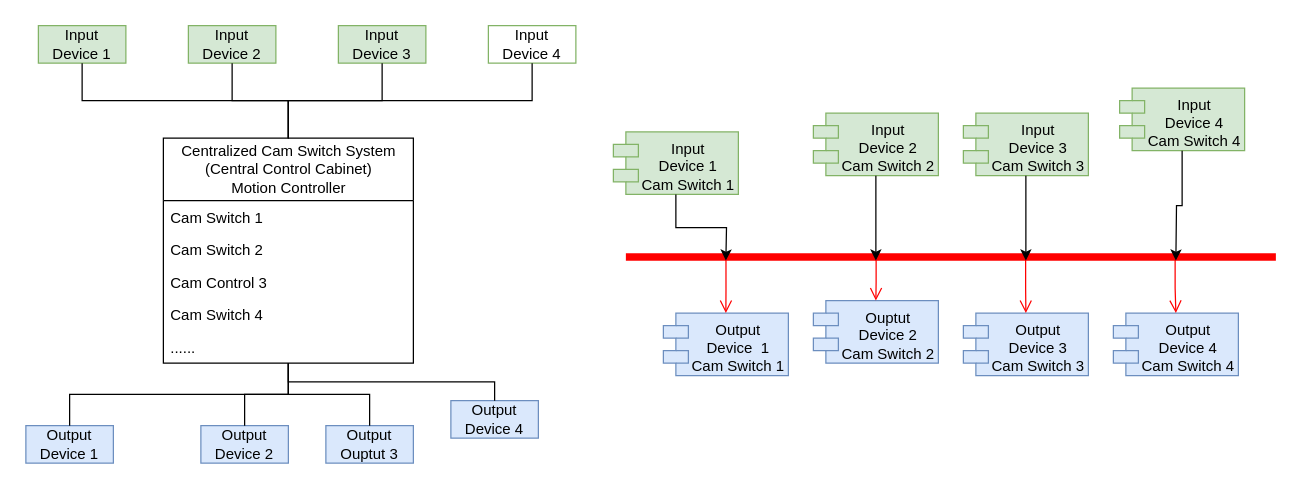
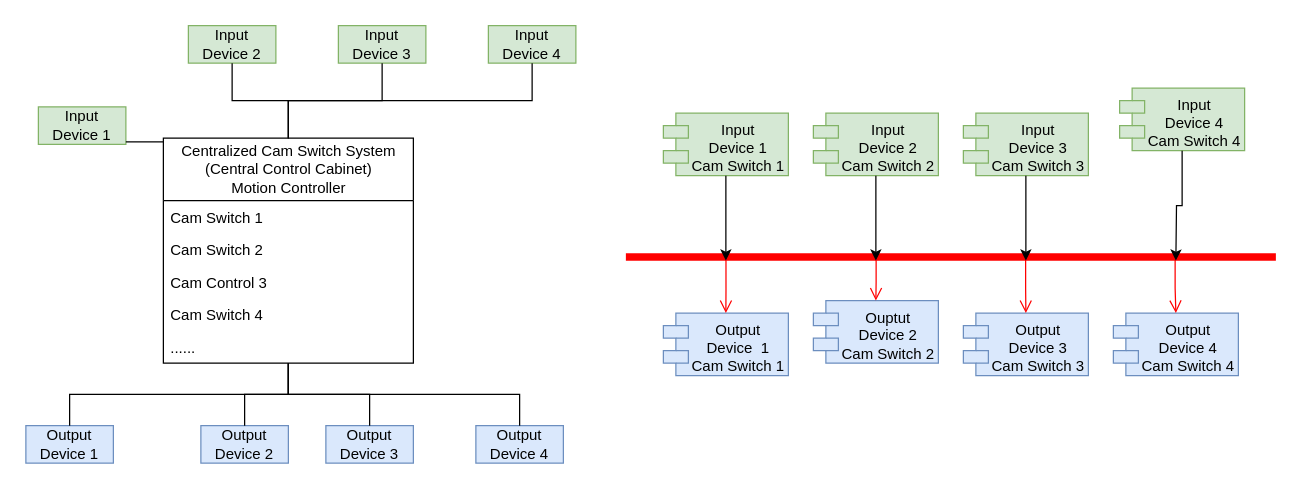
  <mxCell id="0" />
  <mxCell id="1" parent="0" />
  <mxCell id="2" value="Centralized Cam Switch System&lt;br&gt;(Central Control Cabinet)&lt;br&gt;Motion Controller" style="swimlane;fontStyle=0;childLayout=stackLayout;horizontal=1;startSize=50;fillColor=none;horizontalStack=0;resizeParent=1;resizeParentMax=0;resizeLast=0;collapsible=1;marginBottom=0;html=1;" vertex="1" parent="1"><mxGeometry x="130" y="110" width="200" height="180" as="geometry" /></mxCell>
  <mxCell id="3" value="Cam Switch 1" style="text;strokeColor=none;fillColor=none;align=left;verticalAlign=top;spacingLeft=4;spacingRight=4;overflow=hidden;rotatable=0;points=[[0,0.5],[1,0.5]];portConstraint=eastwest;whiteSpace=wrap;html=1;" vertex="1" parent="2"><mxGeometry y="50" width="200" height="26" as="geometry" /></mxCell>
  <mxCell id="4" value="Cam Switch&amp;nbsp;2" style="text;strokeColor=none;fillColor=none;align=left;verticalAlign=top;spacingLeft=4;spacingRight=4;overflow=hidden;rotatable=0;points=[[0,0.5],[1,0.5]];portConstraint=eastwest;whiteSpace=wrap;html=1;" vertex="1" parent="2"><mxGeometry y="76" width="200" height="26" as="geometry" /></mxCell>
  <mxCell id="5" value="Cam Control&amp;nbsp;3" style="text;strokeColor=none;fillColor=none;align=left;verticalAlign=top;spacingLeft=4;spacingRight=4;overflow=hidden;rotatable=0;points=[[0,0.5],[1,0.5]];portConstraint=eastwest;whiteSpace=wrap;html=1;" vertex="1" parent="2"><mxGeometry y="102" width="200" height="26" as="geometry" /></mxCell>
  <mxCell id="6" value="Cam Switch&amp;nbsp;4" style="text;strokeColor=none;fillColor=none;align=left;verticalAlign=top;spacingLeft=4;spacingRight=4;overflow=hidden;rotatable=0;points=[[0,0.5],[1,0.5]];portConstraint=eastwest;whiteSpace=wrap;html=1;" vertex="1" parent="2"><mxGeometry y="128" width="200" height="26" as="geometry" /></mxCell>
  <mxCell id="7" value="......" style="text;strokeColor=none;fillColor=none;align=left;verticalAlign=top;spacingLeft=4;spacingRight=4;overflow=hidden;rotatable=0;points=[[0,0.5],[1,0.5]];portConstraint=eastwest;whiteSpace=wrap;html=1;" vertex="1" parent="2"><mxGeometry y="154" width="200" height="26" as="geometry" /></mxCell>
  <mxCell id="8" value="Output&lt;br&gt;Device 1" style="whiteSpace=wrap;html=1;align=center;verticalAlign=middle;treeFolding=1;treeMoving=1;newEdgeStyle={&quot;edgeStyle&quot;:&quot;elbowEdgeStyle&quot;,&quot;startArrow&quot;:&quot;none&quot;,&quot;endArrow&quot;:&quot;none&quot;};fillColor=#dae8fc;strokeColor=#6c8ebf;" vertex="1" parent="1"><mxGeometry x="20" y="340" width="70" height="30" as="geometry" /></mxCell>
  <mxCell id="9" value="" style="edgeStyle=elbowEdgeStyle;elbow=vertical;sourcePerimeterSpacing=0;targetPerimeterSpacing=0;startArrow=none;endArrow=none;rounded=0;curved=0;" edge="1" target="8" parent="1" source="2"><mxGeometry relative="1" as="geometry"><mxPoint x="310" y="300" as="sourcePoint" /></mxGeometry></mxCell>
  <mxCell id="10" value="Output&lt;br&gt;Device 2" style="whiteSpace=wrap;html=1;align=center;verticalAlign=middle;treeFolding=1;treeMoving=1;newEdgeStyle={&quot;edgeStyle&quot;:&quot;elbowEdgeStyle&quot;,&quot;startArrow&quot;:&quot;none&quot;,&quot;endArrow&quot;:&quot;none&quot;};fillColor=#dae8fc;strokeColor=#6c8ebf;" vertex="1" parent="1"><mxGeometry x="160" y="340" width="70" height="30" as="geometry" /></mxCell>
  <mxCell id="11" value="" style="edgeStyle=elbowEdgeStyle;elbow=vertical;sourcePerimeterSpacing=0;targetPerimeterSpacing=0;startArrow=none;endArrow=none;rounded=0;curved=0;" edge="1" target="10" parent="1" source="2"><mxGeometry relative="1" as="geometry"><mxPoint x="160" y="305" as="sourcePoint" /></mxGeometry></mxCell>
- <mxCell id="12" value="Output&lt;br&gt;Ouptut 3" style="whiteSpace=wrap;html=1;align=center;verticalAlign=middle;treeFolding=1;treeMoving=1;newEdgeStyle={&quot;edgeStyle&quot;:&quot;elbowEdgeStyle&quot;,&quot;startArrow&quot;:&quot;none&quot;,&quot;endArrow&quot;:&quot;none&quot;};fillColor=#dae8fc;strokeColor=#6c8ebf;" vertex="1" parent="1"><mxGeometry x="260" y="340" width="70" height="30" as="geometry" /></mxCell>
+ <mxCell id="12" value="Output&lt;br&gt;Device 3" style="whiteSpace=wrap;html=1;align=center;verticalAlign=middle;treeFolding=1;treeMoving=1;newEdgeStyle={&quot;edgeStyle&quot;:&quot;elbowEdgeStyle&quot;,&quot;startArrow&quot;:&quot;none&quot;,&quot;endArrow&quot;:&quot;none&quot;};fillColor=#dae8fc;strokeColor=#6c8ebf;" vertex="1" parent="1"><mxGeometry x="260" y="340" width="70" height="30" as="geometry" /></mxCell>
  <mxCell id="13" value="" style="edgeStyle=elbowEdgeStyle;elbow=vertical;sourcePerimeterSpacing=0;targetPerimeterSpacing=0;startArrow=none;endArrow=none;rounded=0;curved=0;" edge="1" parent="1" target="12" source="2"><mxGeometry relative="1" as="geometry"><mxPoint x="480" y="286" as="sourcePoint" /></mxGeometry></mxCell>
- <mxCell id="14" value="Output&lt;br&gt;Device 4" style="whiteSpace=wrap;html=1;align=center;verticalAlign=middle;treeFolding=1;treeMoving=1;newEdgeStyle={&quot;edgeStyle&quot;:&quot;elbowEdgeStyle&quot;,&quot;startArrow&quot;:&quot;none&quot;,&quot;endArrow&quot;:&quot;none&quot;};fillColor=#dae8fc;strokeColor=#6c8ebf;" vertex="1" parent="1"><mxGeometry x="360" y="320" width="70" height="30" as="geometry" /></mxCell>
+ <mxCell id="14" value="Output&lt;br&gt;Device 4" style="whiteSpace=wrap;html=1;align=center;verticalAlign=middle;treeFolding=1;treeMoving=1;newEdgeStyle={&quot;edgeStyle&quot;:&quot;elbowEdgeStyle&quot;,&quot;startArrow&quot;:&quot;none&quot;,&quot;endArrow&quot;:&quot;none&quot;};fillColor=#dae8fc;strokeColor=#6c8ebf;" vertex="1" parent="1"><mxGeometry x="380" y="340" width="70" height="30" as="geometry" /></mxCell>
  <mxCell id="15" value="" style="edgeStyle=elbowEdgeStyle;elbow=vertical;sourcePerimeterSpacing=0;targetPerimeterSpacing=0;startArrow=none;endArrow=none;rounded=0;curved=0;" edge="1" parent="1" target="14" source="2"><mxGeometry relative="1" as="geometry"><mxPoint x="600" y="286" as="sourcePoint" /></mxGeometry></mxCell>
  <mxCell id="16" value="Output&lt;br&gt;Device&amp;nbsp; 1&lt;br&gt;Cam Switch 1" style="shape=module;align=left;spacingLeft=20;align=center;verticalAlign=top;whiteSpace=wrap;html=1;fillColor=#dae8fc;strokeColor=#6c8ebf;" vertex="1" parent="1"><mxGeometry x="530" y="250" width="100" height="50" as="geometry" /></mxCell>
  <mxCell id="17" value="" style="shape=line;html=1;strokeWidth=6;strokeColor=#ff0000;" vertex="1" parent="1"><mxGeometry x="500" y="200" width="520" height="10" as="geometry" /></mxCell>
  <mxCell id="18" value="" style="edgeStyle=orthogonalEdgeStyle;html=1;verticalAlign=bottom;endArrow=open;endSize=8;strokeColor=#ff0000;rounded=0;exitX=0.154;exitY=0.583;exitDx=0;exitDy=0;exitPerimeter=0;" edge="1" source="17" parent="1" target="16"><mxGeometry relative="1" as="geometry"><mxPoint x="540" y="450" as="targetPoint" /><mxPoint x="610" y="220" as="sourcePoint" /></mxGeometry></mxCell>
- <mxCell id="19" value="Input&lt;br&gt;Device 1&lt;br&gt;Cam Switch 1" style="shape=module;align=left;spacingLeft=20;align=center;verticalAlign=top;whiteSpace=wrap;html=1;fillColor=#d5e8d4;strokeColor=#82b366;" vertex="1" parent="1"><mxGeometry x="490" y="105" width="100" height="50" as="geometry" /></mxCell>
+ <mxCell id="19" value="Input&lt;br&gt;Device 1&lt;br&gt;Cam Switch 1" style="shape=module;align=left;spacingLeft=20;align=center;verticalAlign=top;whiteSpace=wrap;html=1;fillColor=#d5e8d4;strokeColor=#82b366;" vertex="1" parent="1"><mxGeometry x="530" y="90" width="100" height="50" as="geometry" /></mxCell>
  <mxCell id="20" value="Ouptut &lt;br&gt;Device 2&lt;br&gt;Cam Switch 2" style="shape=module;align=left;spacingLeft=20;align=center;verticalAlign=top;whiteSpace=wrap;html=1;fillColor=#dae8fc;strokeColor=#6c8ebf;" vertex="1" parent="1"><mxGeometry x="650" y="240" width="100" height="50" as="geometry" /></mxCell>
  <mxCell id="21" value="" style="edgeStyle=orthogonalEdgeStyle;html=1;verticalAlign=bottom;endArrow=open;endSize=8;strokeColor=#ff0000;rounded=0;exitX=0.385;exitY=0.417;exitDx=0;exitDy=0;exitPerimeter=0;" edge="1" parent="1" target="20" source="17"><mxGeometry relative="1" as="geometry"><mxPoint x="650" y="450" as="targetPoint" /><mxPoint x="700" y="230" as="sourcePoint" /></mxGeometry></mxCell>
- <mxCell id="22" value="Input&lt;br&gt;Device 1" style="whiteSpace=wrap;html=1;align=center;verticalAlign=middle;treeFolding=1;treeMoving=1;newEdgeStyle={&quot;edgeStyle&quot;:&quot;elbowEdgeStyle&quot;,&quot;startArrow&quot;:&quot;none&quot;,&quot;endArrow&quot;:&quot;none&quot;};fillColor=#d5e8d4;strokeColor=#82b366;" vertex="1" parent="1"><mxGeometry x="30" y="20" width="70" height="30" as="geometry" /></mxCell>
+ <mxCell id="22" value="Input&lt;br&gt;Device 1" style="whiteSpace=wrap;html=1;align=center;verticalAlign=middle;treeFolding=1;treeMoving=1;newEdgeStyle={&quot;edgeStyle&quot;:&quot;elbowEdgeStyle&quot;,&quot;startArrow&quot;:&quot;none&quot;,&quot;endArrow&quot;:&quot;none&quot;};fillColor=#d5e8d4;strokeColor=#82b366;" vertex="1" parent="1"><mxGeometry x="30" y="85" width="70" height="30" as="geometry" /></mxCell>
  <mxCell id="23" value="" style="edgeStyle=elbowEdgeStyle;elbow=vertical;sourcePerimeterSpacing=0;targetPerimeterSpacing=0;startArrow=none;endArrow=none;rounded=0;curved=0;" edge="1" parent="1" target="22" source="2"><mxGeometry relative="1" as="geometry"><mxPoint x="240" y="-30" as="sourcePoint" /></mxGeometry></mxCell>
  <mxCell id="24" value="Input&lt;br&gt;Device 2" style="whiteSpace=wrap;html=1;align=center;verticalAlign=middle;treeFolding=1;treeMoving=1;newEdgeStyle={&quot;edgeStyle&quot;:&quot;elbowEdgeStyle&quot;,&quot;startArrow&quot;:&quot;none&quot;,&quot;endArrow&quot;:&quot;none&quot;};fillColor=#d5e8d4;strokeColor=#82b366;" vertex="1" parent="1"><mxGeometry x="150" y="20" width="70" height="30" as="geometry" /></mxCell>
  <mxCell id="25" value="" style="edgeStyle=elbowEdgeStyle;elbow=vertical;sourcePerimeterSpacing=0;targetPerimeterSpacing=0;startArrow=none;endArrow=none;rounded=0;curved=0;" edge="1" parent="1" target="24" source="2"><mxGeometry relative="1" as="geometry"><mxPoint x="240" y="-30" as="sourcePoint" /></mxGeometry></mxCell>
  <mxCell id="26" value="Input&lt;br&gt;Device 3" style="whiteSpace=wrap;html=1;align=center;verticalAlign=middle;treeFolding=1;treeMoving=1;newEdgeStyle={&quot;edgeStyle&quot;:&quot;elbowEdgeStyle&quot;,&quot;startArrow&quot;:&quot;none&quot;,&quot;endArrow&quot;:&quot;none&quot;};fillColor=#d5e8d4;strokeColor=#82b366;" vertex="1" parent="1"><mxGeometry x="270" y="20" width="70" height="30" as="geometry" /></mxCell>
  <mxCell id="27" value="" style="edgeStyle=elbowEdgeStyle;elbow=vertical;sourcePerimeterSpacing=0;targetPerimeterSpacing=0;startArrow=none;endArrow=none;rounded=0;curved=0;" edge="1" parent="1" target="26" source="2"><mxGeometry relative="1" as="geometry"><mxPoint x="240" y="-30" as="sourcePoint" /></mxGeometry></mxCell>
- <mxCell id="28" value="Input&lt;br&gt;Device 4" style="whiteSpace=wrap;html=1;align=center;verticalAlign=middle;treeFolding=1;treeMoving=1;newEdgeStyle={&quot;edgeStyle&quot;:&quot;elbowEdgeStyle&quot;,&quot;startArrow&quot;:&quot;none&quot;,&quot;endArrow&quot;:&quot;none&quot;};fillColor=#ffffff;strokeColor=#82b366;" vertex="1" parent="1"><mxGeometry x="390" y="20" width="70" height="30" as="geometry" /></mxCell>
+ <mxCell id="28" value="Input&lt;br&gt;Device 4" style="whiteSpace=wrap;html=1;align=center;verticalAlign=middle;treeFolding=1;treeMoving=1;newEdgeStyle={&quot;edgeStyle&quot;:&quot;elbowEdgeStyle&quot;,&quot;startArrow&quot;:&quot;none&quot;,&quot;endArrow&quot;:&quot;none&quot;};fillColor=#d5e8d4;strokeColor=#82b366;" vertex="1" parent="1"><mxGeometry x="390" y="20" width="70" height="30" as="geometry" /></mxCell>
  <mxCell id="29" value="" style="edgeStyle=elbowEdgeStyle;elbow=vertical;sourcePerimeterSpacing=0;targetPerimeterSpacing=0;startArrow=none;endArrow=none;rounded=0;curved=0;" edge="1" parent="1" target="28" source="2"><mxGeometry relative="1" as="geometry"><mxPoint x="240" y="-30" as="sourcePoint" /></mxGeometry></mxCell>
  <mxCell id="30" value="Output &lt;br&gt;Device 3&lt;br&gt;Cam Switch 3" style="shape=module;align=left;spacingLeft=20;align=center;verticalAlign=top;whiteSpace=wrap;html=1;fillColor=#dae8fc;strokeColor=#6c8ebf;" vertex="1" parent="1"><mxGeometry x="770" y="250" width="100" height="50" as="geometry" /></mxCell>
  <mxCell id="31" value="Output &lt;br&gt;Device 4&lt;br&gt;Cam Switch 4" style="shape=module;align=left;spacingLeft=20;align=center;verticalAlign=top;whiteSpace=wrap;html=1;fillColor=#dae8fc;strokeColor=#6c8ebf;" vertex="1" parent="1"><mxGeometry x="890" y="250" width="100" height="50" as="geometry" /></mxCell>
  <mxCell id="32" value="" style="edgeStyle=orthogonalEdgeStyle;html=1;verticalAlign=bottom;endArrow=open;endSize=8;strokeColor=#ff0000;rounded=0;exitX=0.615;exitY=0.75;exitDx=0;exitDy=0;exitPerimeter=0;" edge="1" parent="1" source="17" target="30"><mxGeometry relative="1" as="geometry"><mxPoint x="806" y="260" as="targetPoint" /><mxPoint x="806" y="216" as="sourcePoint" /></mxGeometry></mxCell>
  <mxCell id="33" value="" style="edgeStyle=orthogonalEdgeStyle;html=1;verticalAlign=bottom;endArrow=open;endSize=8;strokeColor=#ff0000;rounded=0;exitX=0.845;exitY=0.75;exitDx=0;exitDy=0;exitPerimeter=0;" edge="1" parent="1" source="17" target="31"><mxGeometry relative="1" as="geometry"><mxPoint x="926" y="260" as="targetPoint" /><mxPoint x="926" y="214" as="sourcePoint" /></mxGeometry></mxCell>
  <mxCell id="34" style="edgeStyle=orthogonalEdgeStyle;rounded=0;orthogonalLoop=1;jettySize=auto;html=1;exitX=0.5;exitY=1;exitDx=0;exitDy=0;" edge="1" parent="1" source="19"><mxGeometry relative="1" as="geometry"><mxPoint x="580" y="208" as="targetPoint" /></mxGeometry></mxCell>
  <mxCell id="35" value="Input&lt;br&gt;Device 2&lt;br&gt;Cam Switch 2" style="shape=module;align=left;spacingLeft=20;align=center;verticalAlign=top;whiteSpace=wrap;html=1;fillColor=#d5e8d4;strokeColor=#82b366;" vertex="1" parent="1"><mxGeometry x="650" y="90" width="100" height="50" as="geometry" /></mxCell>
  <mxCell id="36" style="edgeStyle=orthogonalEdgeStyle;rounded=0;orthogonalLoop=1;jettySize=auto;html=1;exitX=0.5;exitY=1;exitDx=0;exitDy=0;" edge="1" parent="1" source="35"><mxGeometry relative="1" as="geometry"><mxPoint x="700" y="208" as="targetPoint" /></mxGeometry></mxCell>
  <mxCell id="37" value="Input&lt;br&gt;Device 3&lt;br&gt;Cam Switch 3" style="shape=module;align=left;spacingLeft=20;align=center;verticalAlign=top;whiteSpace=wrap;html=1;fillColor=#d5e8d4;strokeColor=#82b366;" vertex="1" parent="1"><mxGeometry x="770" y="90" width="100" height="50" as="geometry" /></mxCell>
  <mxCell id="38" style="edgeStyle=orthogonalEdgeStyle;rounded=0;orthogonalLoop=1;jettySize=auto;html=1;exitX=0.5;exitY=1;exitDx=0;exitDy=0;" edge="1" parent="1" source="37"><mxGeometry relative="1" as="geometry"><mxPoint x="820" y="208" as="targetPoint" /></mxGeometry></mxCell>
  <mxCell id="39" value="Input&lt;br&gt;Device 4&lt;br&gt;Cam Switch 4" style="shape=module;align=left;spacingLeft=20;align=center;verticalAlign=top;whiteSpace=wrap;html=1;fillColor=#d5e8d4;strokeColor=#82b366;" vertex="1" parent="1"><mxGeometry x="895" y="70" width="100" height="50" as="geometry" /></mxCell>
  <mxCell id="40" style="edgeStyle=orthogonalEdgeStyle;rounded=0;orthogonalLoop=1;jettySize=auto;html=1;exitX=0.5;exitY=1;exitDx=0;exitDy=0;" edge="1" parent="1" source="39"><mxGeometry relative="1" as="geometry"><mxPoint x="940" y="208" as="targetPoint" /></mxGeometry></mxCell>
